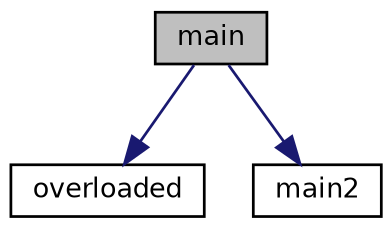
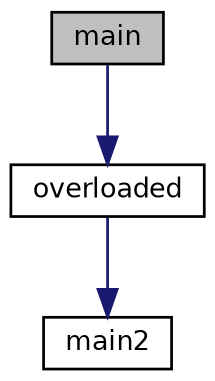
  digraph {
    rankdir=TB
    node [color=black fillcolor=white fontname=Helvetica fontsize=10 shape=record style=filled]
    edge [color=midnightblue fontname=Helvetica fontsize=10 labelfontname=Helvetica labelfontsize=10 style=solid]
    n1 [fillcolor=grey75 fontcolor=black height=0.2 label=main width=0.4]
    n2 [height=0.2 label=overloaded width=0.4]
    n3 [height=0.2 label=main2 width=0.4]
    n1 -> n2
-   n1 -> n3
+   n2 -> n3
  }
